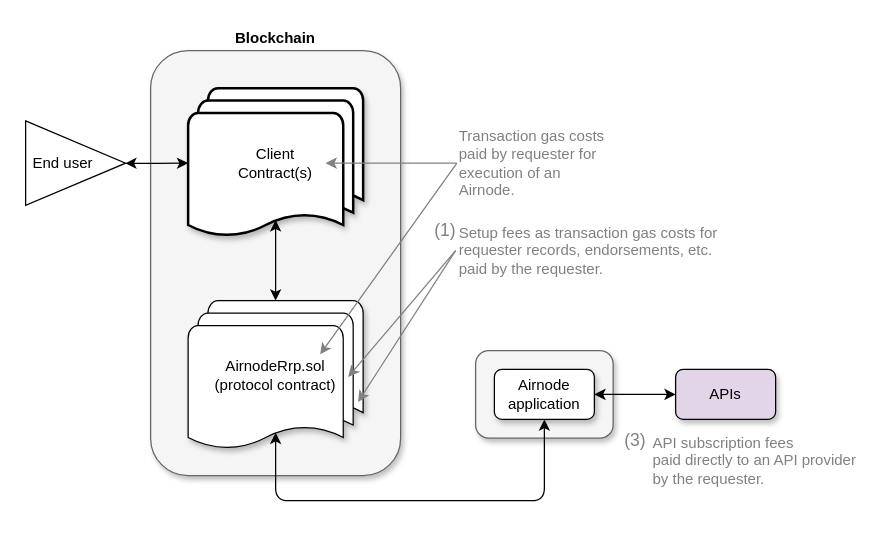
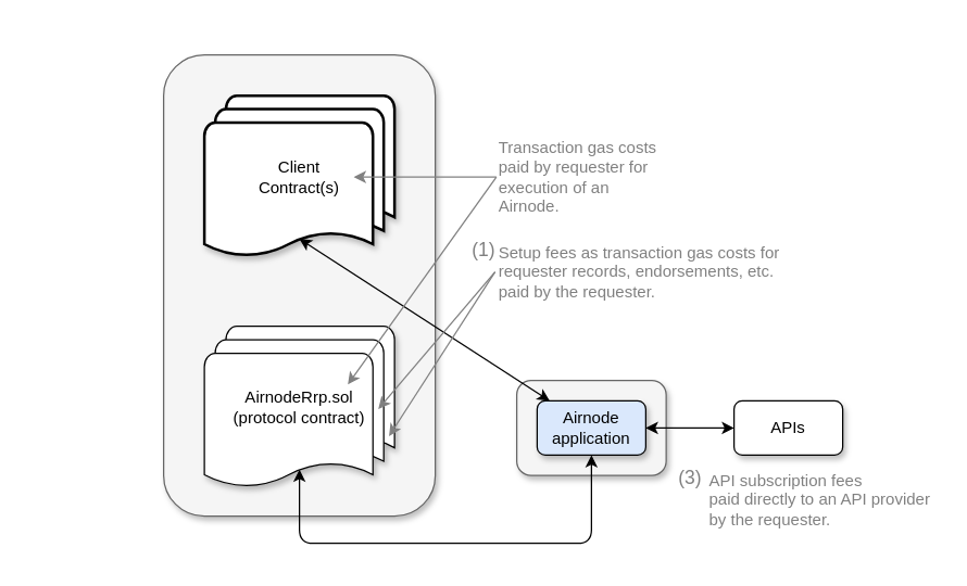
  <mxCell id="0" />
  <mxCell id="1" parent="0" />
  <mxCell id="2" value="" style="rounded=1;whiteSpace=wrap;html=1;shadow=1;fillColor=#f5f5f5;strokeColor=#666666;fontColor=#333333;" parent="1" vertex="1"><mxGeometry x="120" y="40" width="200" height="340" as="geometry" /></mxCell>
- <mxCell id="3" value="&lt;b&gt;Blockchain&lt;/b&gt;" style="text;html=1;strokeColor=none;fillColor=none;align=center;verticalAlign=middle;whiteSpace=wrap;rounded=0;" parent="1" vertex="1"><mxGeometry x="120" y="20" width="200" height="20" as="geometry" /></mxCell>
  <mxCell id="4" value="Client &lt;br&gt;Contract(s)" style="strokeWidth=2;html=1;shape=mxgraph.flowchart.multi-document;whiteSpace=wrap;shadow=1;" parent="1" vertex="1"><mxGeometry x="150" y="70" width="140" height="120" as="geometry" /></mxCell>
- <mxCell id="5" style="edgeStyle=orthogonalEdgeStyle;rounded=0;orthogonalLoop=1;jettySize=auto;html=1;entryX=0;entryY=0.5;entryDx=0;entryDy=0;entryPerimeter=0;startArrow=classic;startFill=1;" parent="1" source="6" target="4" edge="1"><mxGeometry relative="1" as="geometry" /></mxCell>
- <mxCell id="6" value="End user&amp;nbsp; &amp;nbsp; &amp;nbsp;&amp;nbsp;" style="triangle;whiteSpace=wrap;html=1;align=center;" parent="1" vertex="1"><mxGeometry x="20" y="96.25" width="80" height="67.5" as="geometry" /></mxCell>
  <mxCell id="7" value="AirnodeRrp.sol&lt;br&gt;(protocol contract)" style="strokeWidth=1;html=1;shape=mxgraph.flowchart.multi-document;whiteSpace=wrap;shadow=1;" parent="1" vertex="1"><mxGeometry x="150" y="240" width="140" height="120" as="geometry" /></mxCell>
  <mxCell id="8" value="" style="rounded=1;whiteSpace=wrap;html=1;fillColor=#f5f5f5;strokeColor=#666666;fontColor=#333333;shadow=1;" parent="1" vertex="1"><mxGeometry x="380" y="280" width="110" height="70" as="geometry" /></mxCell>
- <mxCell id="9" value="APIs" style="rounded=1;whiteSpace=wrap;html=1;shadow=1;fillColor=#e1d5e7;" parent="1" vertex="1"><mxGeometry x="540" y="295" width="80" height="40" as="geometry" /></mxCell>
+ <mxCell id="9" value="APIs" style="rounded=1;whiteSpace=wrap;html=1;shadow=1;" parent="1" vertex="1"><mxGeometry x="540" y="295" width="80" height="40" as="geometry" /></mxCell>
  <mxCell id="10" style="edgeStyle=orthogonalEdgeStyle;rounded=0;orthogonalLoop=1;jettySize=auto;html=1;entryX=0;entryY=0.5;entryDx=0;entryDy=0;startArrow=classic;startFill=1;" parent="1" source="11" target="9" edge="1"><mxGeometry relative="1" as="geometry" /></mxCell>
- <mxCell id="11" value="Airnode&lt;br&gt;application" style="rounded=1;whiteSpace=wrap;html=1;shadow=1;" parent="1" vertex="1"><mxGeometry x="395" y="295" width="80" height="40" as="geometry" /></mxCell>
- <mxCell id="12" value="" style="endArrow=classic;html=1;exitX=0.5;exitY=0.88;exitDx=0;exitDy=0;exitPerimeter=0;entryX=0.5;entryY=0;entryDx=0;entryDy=0;entryPerimeter=0;startArrow=classic;startFill=1;" parent="1" source="4" target="7" edge="1"><mxGeometry width="50" height="50" relative="1" as="geometry"><mxPoint x="440" y="170" as="sourcePoint" /><mxPoint x="420" y="300" as="targetPoint" /></mxGeometry></mxCell>
+ <mxCell id="11" value="Airnode&lt;br&gt;application" style="rounded=1;whiteSpace=wrap;html=1;shadow=1;fillColor=#dae8fc;" parent="1" vertex="1"><mxGeometry x="395" y="295" width="80" height="40" as="geometry" /></mxCell>
+ <mxCell id="12" value="" style="endArrow=classic;html=1;exitX=0.5;exitY=0.88;exitDx=0;exitDy=0;exitPerimeter=0;startArrow=classic;startFill=1;" parent="1" source="4" target="11" edge="1"><mxGeometry width="50" height="50" relative="1" as="geometry"><mxPoint x="440" y="170" as="sourcePoint" /><mxPoint x="420" y="300" as="targetPoint" /></mxGeometry></mxCell>
  <mxCell id="13" value="" style="endArrow=classic;startArrow=classic;html=1;fontColor=#808080;strokeWidth=1;entryX=0.5;entryY=0.88;entryDx=0;entryDy=0;entryPerimeter=0;exitX=0.5;exitY=1;exitDx=0;exitDy=0;" parent="1" source="11" target="7" edge="1"><mxGeometry width="50" height="50" relative="1" as="geometry"><mxPoint x="10" y="420" as="sourcePoint" /><mxPoint x="60" y="370" as="targetPoint" /><Array as="points"><mxPoint x="435" y="400" /><mxPoint x="220" y="400" /></Array></mxGeometry></mxCell>
  <mxCell id="14" value="" style="endArrow=none;html=1;entryX=0;entryY=0.5;entryDx=0;entryDy=0;endFill=0;startArrow=classic;startFill=1;fillColor=#f8cecc;fontColor=#808080;strokeColor=#808080;" parent="1" target="15" edge="1"><mxGeometry width="50" height="50" relative="1" as="geometry"><mxPoint x="260" y="130" as="sourcePoint" /><mxPoint x="355" y="220" as="targetPoint" /></mxGeometry></mxCell>
  <mxCell id="15" value="&lt;font color=&quot;#808080&quot;&gt;Transaction gas costs paid by requester for execution of an Airnode.&lt;/font&gt;" style="text;html=1;strokeColor=none;fillColor=none;align=left;verticalAlign=middle;whiteSpace=wrap;rounded=0;fontColor=#FF3333;" parent="1" vertex="1"><mxGeometry x="365" y="120" width="120" height="20" as="geometry" /></mxCell>
  <mxCell id="16" value="" style="endArrow=classic;html=1;exitX=0;exitY=0.5;exitDx=0;exitDy=0;fontColor=#808080;strokeColor=#808080;" parent="1" source="15" edge="1"><mxGeometry width="50" height="50" relative="1" as="geometry"><mxPoint x="360.62" y="210" as="sourcePoint" /><mxPoint x="255.62" y="283" as="targetPoint" /></mxGeometry></mxCell>
  <mxCell id="17" value="&lt;span&gt;Setup fees as transaction gas costs for requester records, endorsements, etc.&lt;/span&gt;&lt;br&gt;&lt;span&gt;paid by the requester.&lt;/span&gt;" style="text;html=1;strokeColor=none;fillColor=none;align=left;verticalAlign=middle;whiteSpace=wrap;rounded=0;fontColor=#808080;" parent="1" vertex="1"><mxGeometry x="365" y="190" width="230" height="20" as="geometry" /></mxCell>
  <mxCell id="18" value="" style="endArrow=classic;html=1;fontColor=#FF3333;exitX=0;exitY=0.5;exitDx=0;exitDy=0;entryX=1.014;entryY=0.692;entryDx=0;entryDy=0;entryPerimeter=0;strokeColor=#808080;" parent="1" edge="1"><mxGeometry width="50" height="50" relative="1" as="geometry"><mxPoint x="364" y="200" as="sourcePoint" /><mxPoint x="285.96" y="321.04" as="targetPoint" /></mxGeometry></mxCell>
  <mxCell id="19" value="" style="endArrow=classic;html=1;fontColor=#FF3333;exitX=0;exitY=0.5;exitDx=0;exitDy=0;entryX=0.979;entryY=0.567;entryDx=0;entryDy=0;entryPerimeter=0;strokeColor=#808080;" parent="1" edge="1"><mxGeometry width="50" height="50" relative="1" as="geometry"><mxPoint x="364" y="200" as="sourcePoint" /><mxPoint x="278.06" y="301.04" as="targetPoint" /></mxGeometry></mxCell>
  <mxCell id="20" value="API subscription fees&lt;br&gt;paid directly to an API provider&lt;br&gt;by the requester." style="text;whiteSpace=wrap;html=1;fontColor=#808080;" parent="1" vertex="1"><mxGeometry x="520" y="340" width="170" height="70" as="geometry" /></mxCell>
  <mxCell id="21" value="&lt;font style=&quot;font-size: 14px&quot;&gt;(1)&lt;/font&gt;" style="text;html=1;strokeColor=none;fillColor=none;align=center;verticalAlign=middle;whiteSpace=wrap;rounded=0;fontColor=#808080;" parent="1" vertex="1"><mxGeometry x="336" y="174" width="40" height="20" as="geometry" /></mxCell>
  <mxCell id="22" value="&lt;font style=&quot;font-size: 14px&quot;&gt;(3)&lt;/font&gt;" style="text;html=1;strokeColor=none;fillColor=none;align=center;verticalAlign=middle;whiteSpace=wrap;rounded=0;fontColor=#808080;" parent="1" vertex="1"><mxGeometry x="488" y="342" width="40" height="20" as="geometry" /></mxCell>
